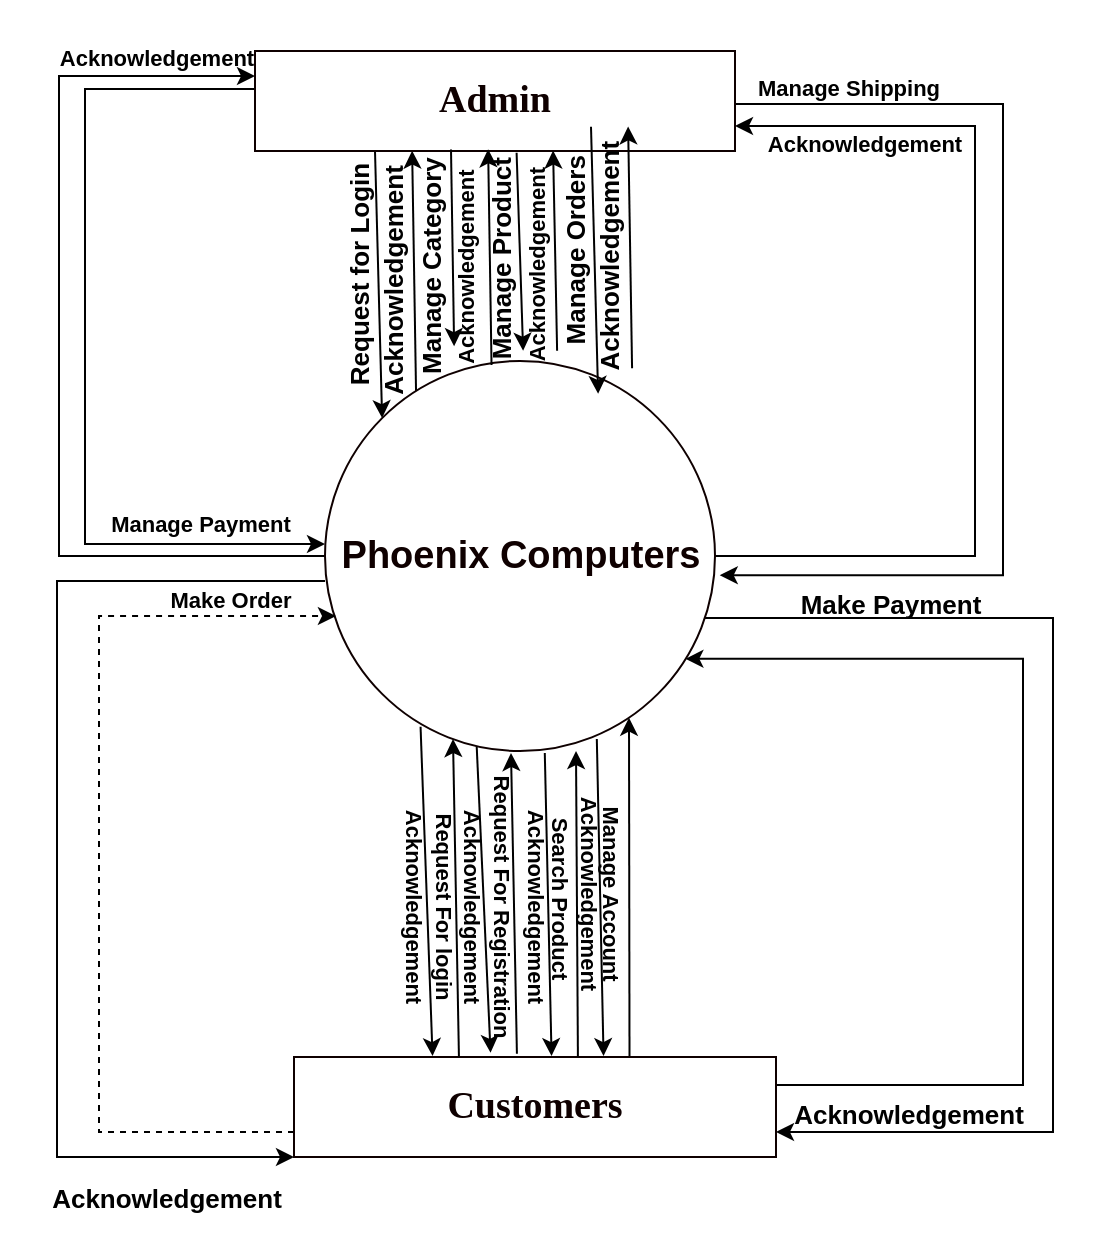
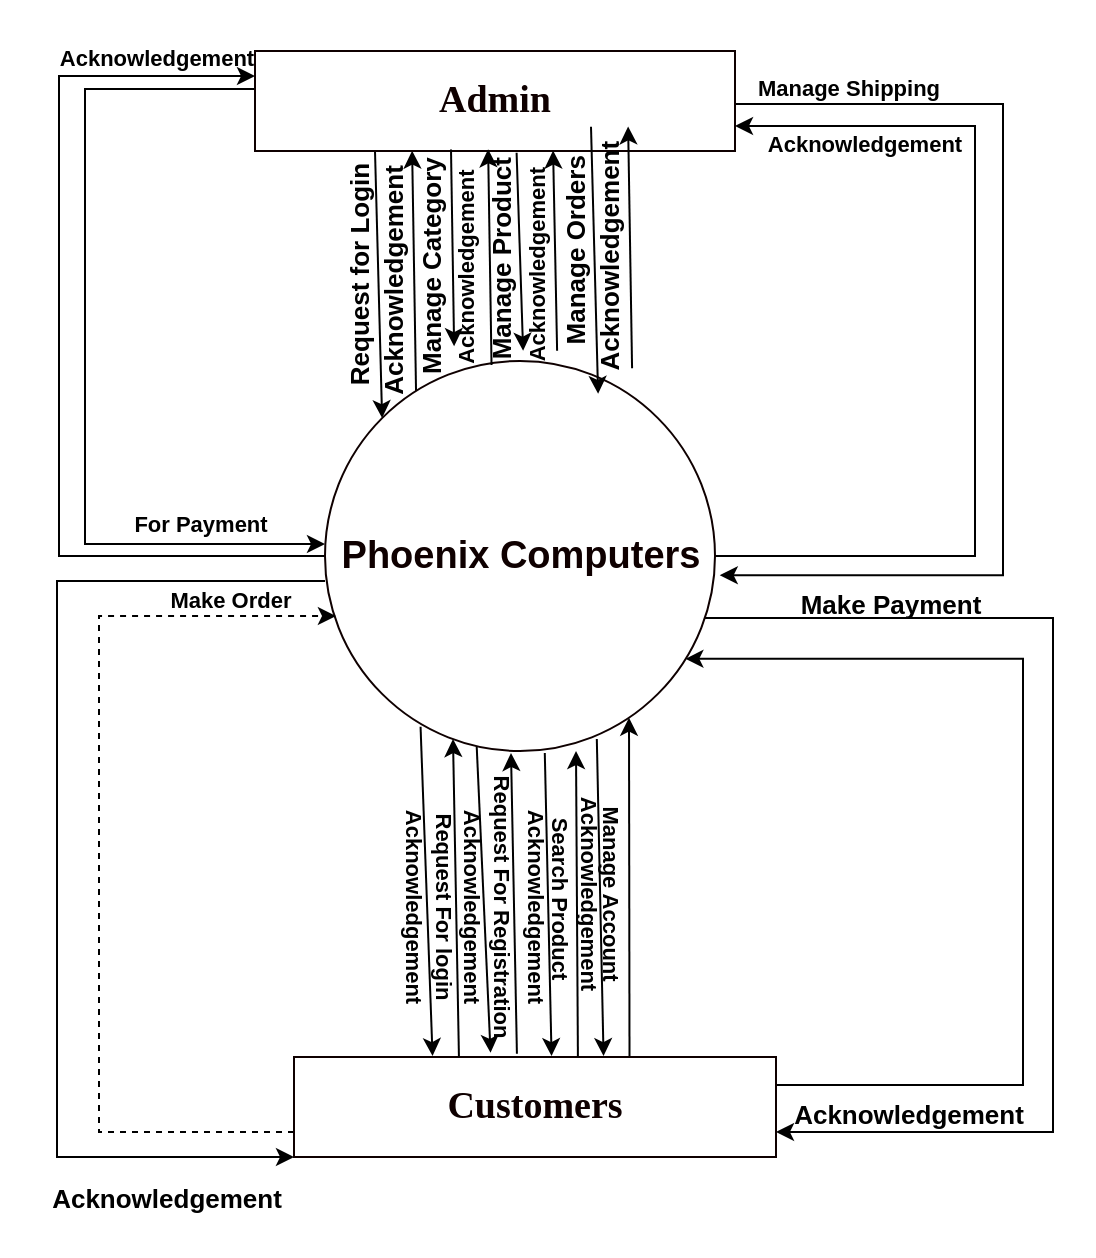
  <mxCell id="0" />
  <mxCell id="1" parent="0" />
  <mxCell id="2" style="edgeStyle=none;rounded=0;html=1;exitX=0.213;exitY=0.081;exitDx=0;exitDy=0;strokeColor=#000000;exitPerimeter=0;" edge="1" parent="1"><mxGeometry relative="1" as="geometry"><mxPoint x="205.565" y="74.861" as="targetPoint" /><mxPoint x="207.535" y="195.795" as="sourcePoint" /></mxGeometry></mxCell>
  <mxCell id="3" style="edgeStyle=elbowEdgeStyle;rounded=0;html=1;exitX=0;exitY=0.5;exitDx=0;exitDy=0;entryX=0;entryY=0.25;entryDx=0;entryDy=0;fontSize=11;fontColor=#000000;strokeColor=#000000;" edge="1" parent="1" target="11"><mxGeometry relative="1" as="geometry"><mxPoint x="178" y="277.5" as="sourcePoint" /><mxPoint x="143" y="37.5" as="targetPoint" /><Array as="points"><mxPoint x="29" y="172" /></Array></mxGeometry></mxCell>
  <mxCell id="4" style="edgeStyle=elbowEdgeStyle;rounded=0;html=1;exitX=1;exitY=0.5;exitDx=0;exitDy=0;entryX=1;entryY=0.75;entryDx=0;entryDy=0;fontSize=11;fontColor=#000000;strokeColor=#000000;" edge="1" parent="1" source="7" target="11"><mxGeometry relative="1" as="geometry"><Array as="points"><mxPoint x="487" y="167" /></Array></mxGeometry></mxCell>
  <mxCell id="5" style="edgeStyle=elbowEdgeStyle;rounded=0;html=1;exitX=0;exitY=0.5;exitDx=0;exitDy=0;entryX=0;entryY=0.75;entryDx=0;entryDy=0;fontSize=11;fontColor=#000000;strokeColor=#000000;" edge="1" parent="1"><mxGeometry relative="1" as="geometry"><mxPoint x="162" y="290" as="sourcePoint" /><mxPoint x="146.5" y="578" as="targetPoint" /><Array as="points"><mxPoint x="28" y="431.5" /></Array></mxGeometry></mxCell>
  <mxCell id="6" style="edgeStyle=elbowEdgeStyle;rounded=0;html=1;exitX=1;exitY=1;exitDx=0;exitDy=0;entryX=1;entryY=0.75;entryDx=0;entryDy=0;fontSize=11;fontColor=#000000;strokeColor=#000000;" edge="1" parent="1" target="15"><mxGeometry relative="1" as="geometry"><mxPoint x="338.443" y="308.443" as="sourcePoint" /><mxPoint x="397.5" y="527.5" as="targetPoint" /><Array as="points"><mxPoint x="526" y="388" /></Array></mxGeometry></mxCell>
  <mxCell id="7" value="&lt;font color=&quot;#0f0000&quot; style=&quot;font-size: 19px&quot;&gt;&lt;b&gt;Phoenix Computers&lt;/b&gt;&lt;/font&gt;" style="shape=ellipse;html=1;whitespace=wrap;aspect=fixed;perimeter=ellipsePerimeter;fillColor=#FFFFFF;strokeColor=#0F0000;rounded=0;" parent="1" vertex="1"><mxGeometry x="162" y="180" width="195" height="195" as="geometry" /></mxCell>
  <mxCell id="8" style="edgeStyle=none;html=1;exitX=0.25;exitY=1;exitDx=0;exitDy=0;entryX=0;entryY=0;entryDx=0;entryDy=0;rounded=0;strokeColor=#000000;" edge="1" parent="1" source="11" target="7"><mxGeometry relative="1" as="geometry" /></mxCell>
  <mxCell id="9" style="edgeStyle=elbowEdgeStyle;rounded=0;html=1;exitX=0;exitY=0.5;exitDx=0;exitDy=0;entryX=0;entryY=0.5;entryDx=0;entryDy=0;fontSize=11;fontColor=#000000;strokeColor=#000000;" edge="1" parent="1"><mxGeometry relative="1" as="geometry"><mxPoint x="127" y="44" as="sourcePoint" /><mxPoint x="162" y="271.5" as="targetPoint" /><Array as="points"><mxPoint x="42" y="160" /></Array></mxGeometry></mxCell>
  <mxCell id="10" style="edgeStyle=elbowEdgeStyle;rounded=0;html=1;exitX=1;exitY=0.25;exitDx=0;exitDy=0;fontSize=11;fontColor=#000000;strokeColor=#000000;" edge="1" parent="1"><mxGeometry relative="1" as="geometry"><mxPoint x="359.371" y="287.111" as="targetPoint" /><mxPoint x="367" y="51.5" as="sourcePoint" /><Array as="points"><mxPoint x="501" y="172" /></Array></mxGeometry></mxCell>
  <mxCell id="11" value="&lt;b&gt;Admin&lt;/b&gt;" style="html=1;dashed=0;whitespace=wrap;fontFamily=Times New Roman;fontSize=19;fontColor=#0F0000;strokeColor=#0F0000;fillColor=#FFFFFF;rotation=0;rounded=0;" parent="1" vertex="1"><mxGeometry x="127" y="25" width="240" height="50" as="geometry" /></mxCell>
  <mxCell id="12" style="edgeStyle=elbowEdgeStyle;rounded=0;html=1;exitX=0.75;exitY=0;exitDx=0;exitDy=0;fontSize=11;fontColor=#000000;strokeColor=#000000;" edge="1" parent="1" target="7"><mxGeometry relative="1" as="geometry"><mxPoint x="314.25" y="528" as="sourcePoint" /><mxPoint x="312.655" y="372.855" as="targetPoint" /></mxGeometry></mxCell>
  <mxCell id="13" style="edgeStyle=elbowEdgeStyle;rounded=0;html=1;exitX=0;exitY=0.75;exitDx=0;exitDy=0;entryX=0.028;entryY=0.654;entryDx=0;entryDy=0;entryPerimeter=0;fontSize=11;fontColor=#000000;strokeColor=#000000;dashed=1;" edge="1" parent="1" source="15" target="7"><mxGeometry relative="1" as="geometry"><Array as="points"><mxPoint x="49" y="430" /></Array></mxGeometry></mxCell>
  <mxCell id="14" style="edgeStyle=elbowEdgeStyle;rounded=0;html=1;exitX=1;exitY=0.5;exitDx=0;exitDy=0;entryX=0.924;entryY=0.82;entryDx=0;entryDy=0;entryPerimeter=0;fontSize=11;fontColor=#000000;strokeColor=#000000;" edge="1" parent="1"><mxGeometry relative="1" as="geometry"><mxPoint x="387.5" y="542" as="sourcePoint" /><mxPoint x="342.18" y="328.9" as="targetPoint" /><Array as="points"><mxPoint x="511" y="426" /></Array></mxGeometry></mxCell>
  <mxCell id="15" value="&lt;b&gt;Customers&lt;/b&gt;" style="html=1;dashed=0;whitespace=wrap;fontFamily=Times New Roman;fontSize=19;fontColor=#0F0000;strokeColor=#0F0000;fillColor=#FFFFFF;rotation=0;rounded=0;" parent="1" vertex="1"><mxGeometry x="146.5" y="528" width="241" height="50" as="geometry" /></mxCell>
  <mxCell id="16" value="&lt;b&gt;&lt;font style=&quot;font-size: 13px&quot; color=&quot;#000000&quot;&gt;Request for Login&lt;/font&gt;&lt;/b&gt;" style="text;html=1;align=center;verticalAlign=middle;resizable=0;points=[];autosize=1;strokeColor=none;fillColor=none;rotation=-90;" vertex="1" parent="1"><mxGeometry x="119" y="129" width="121" height="18" as="geometry" /></mxCell>
  <mxCell id="17" value="&lt;b&gt;Acknowledgement&lt;/b&gt;" style="text;html=1;align=center;verticalAlign=middle;resizable=0;points=[];autosize=1;strokeColor=none;fillColor=none;fontSize=13;fontColor=#000000;rotation=270;" vertex="1" parent="1"><mxGeometry x="134" y="131" width="125" height="20" as="geometry" /></mxCell>
  <mxCell id="18" style="edgeStyle=none;rounded=0;html=1;exitX=0.427;exitY=0.01;exitDx=0;exitDy=0;strokeColor=#000000;exitPerimeter=0;" edge="1" parent="1" source="7"><mxGeometry relative="1" as="geometry"><mxPoint x="243.565" y="74.151" as="targetPoint" /><mxPoint x="245.535" y="195.085" as="sourcePoint" /></mxGeometry></mxCell>
  <mxCell id="19" style="edgeStyle=none;html=1;exitX=0.25;exitY=1;exitDx=0;exitDy=0;entryX=0.142;entryY=0.203;entryDx=0;entryDy=0;rounded=0;strokeColor=#000000;entryPerimeter=0;" edge="1" parent="1" target="21"><mxGeometry relative="1" as="geometry"><mxPoint x="225" y="74.29" as="sourcePoint" /><mxPoint x="228.557" y="207.847" as="targetPoint" /></mxGeometry></mxCell>
  <mxCell id="20" value="&lt;b&gt;&lt;font style=&quot;font-size: 13px&quot; color=&quot;#000000&quot;&gt;Manage Category&lt;br&gt;&lt;/font&gt;&lt;/b&gt;" style="text;html=1;align=center;verticalAlign=middle;resizable=0;points=[];autosize=1;strokeColor=none;fillColor=none;rotation=-90;" vertex="1" parent="1"><mxGeometry x="157" y="124.29" width="118" height="18" as="geometry" /></mxCell>
  <mxCell id="21" value="&lt;b&gt;&lt;font style=&quot;font-size: 11px&quot;&gt;Acknowledgement&lt;/font&gt;&lt;/b&gt;" style="text;html=1;align=center;verticalAlign=middle;resizable=0;points=[];autosize=1;strokeColor=none;fillColor=none;fontSize=13;fontColor=#000000;rotation=270;" vertex="1" parent="1"><mxGeometry x="179" y="124.29" width="107" height="20" as="geometry" /></mxCell>
  <mxCell id="22" style="edgeStyle=none;rounded=0;html=1;exitX=0.105;exitY=1.053;exitDx=0;exitDy=0;strokeColor=#000000;exitPerimeter=0;entryX=0.621;entryY=0.996;entryDx=0;entryDy=0;entryPerimeter=0;" edge="1" parent="1" source="25" target="11"><mxGeometry relative="1" as="geometry"><mxPoint x="276.065" y="66.441" as="targetPoint" /><mxPoint x="278.035" y="187.375" as="sourcePoint" /></mxGeometry></mxCell>
  <mxCell id="23" style="edgeStyle=none;html=1;exitX=0.545;exitY=1.017;exitDx=0;exitDy=0;entryX=0.105;entryY=0.203;entryDx=0;entryDy=0;rounded=0;strokeColor=#000000;entryPerimeter=0;exitPerimeter=0;" edge="1" parent="1" source="11" target="25"><mxGeometry relative="1" as="geometry"><mxPoint x="257.5" y="66.58" as="sourcePoint" /><mxPoint x="261.057" y="200.137" as="targetPoint" /></mxGeometry></mxCell>
  <mxCell id="24" value="&lt;b&gt;&lt;font style=&quot;font-size: 13px&quot; color=&quot;#000000&quot;&gt;Manage Product&lt;/font&gt;&lt;/b&gt;" style="text;html=1;align=center;verticalAlign=middle;resizable=0;points=[];autosize=1;strokeColor=none;fillColor=none;rotation=-90;" vertex="1" parent="1"><mxGeometry x="194.5" y="120.58" width="111" height="18" as="geometry" /></mxCell>
  <mxCell id="25" value="&lt;b&gt;&lt;font style=&quot;font-size: 11px&quot;&gt;Acknowledgement&lt;/font&gt;&lt;/b&gt;" style="text;html=1;align=center;verticalAlign=middle;resizable=0;points=[];autosize=1;strokeColor=none;fillColor=none;fontSize=13;fontColor=#000000;rotation=270;" vertex="1" parent="1"><mxGeometry x="213.5" y="122.58" width="107" height="20" as="geometry" /></mxCell>
  <mxCell id="26" style="edgeStyle=none;rounded=0;html=1;exitX=0.213;exitY=0.081;exitDx=0;exitDy=0;strokeColor=#000000;exitPerimeter=0;" edge="1" parent="1"><mxGeometry relative="1" as="geometry"><mxPoint x="313.565" y="62.731" as="targetPoint" /><mxPoint x="315.535" y="183.665" as="sourcePoint" /></mxGeometry></mxCell>
  <mxCell id="27" style="edgeStyle=none;html=1;exitX=0.25;exitY=1;exitDx=0;exitDy=0;entryX=0;entryY=0;entryDx=0;entryDy=0;rounded=0;strokeColor=#000000;" edge="1" parent="1"><mxGeometry relative="1" as="geometry"><mxPoint x="295" y="62.87" as="sourcePoint" /><mxPoint x="298.557" y="196.427" as="targetPoint" /></mxGeometry></mxCell>
  <mxCell id="28" value="&lt;b&gt;&lt;font style=&quot;font-size: 13px&quot; color=&quot;#000000&quot;&gt;Manage Orders&lt;/font&gt;&lt;/b&gt;" style="text;html=1;align=center;verticalAlign=middle;resizable=0;points=[];autosize=1;strokeColor=none;fillColor=none;rotation=-90;" vertex="1" parent="1"><mxGeometry x="235" y="116.87" width="105" height="18" as="geometry" /></mxCell>
  <mxCell id="29" value="&lt;b&gt;Acknowledgement&lt;/b&gt;" style="text;html=1;align=center;verticalAlign=middle;resizable=0;points=[];autosize=1;strokeColor=none;fillColor=none;fontSize=13;fontColor=#000000;rotation=270;" vertex="1" parent="1"><mxGeometry x="242" y="118.87" width="125" height="20" as="geometry" /></mxCell>
- <mxCell id="30" value="&lt;b&gt;Manage Payment&lt;/b&gt;" style="text;html=1;align=center;verticalAlign=middle;resizable=0;points=[];autosize=1;strokeColor=none;fillColor=none;fontSize=11;fontColor=#000000;" vertex="1" parent="1"><mxGeometry x="50" y="253" width="100" height="17" as="geometry" /></mxCell>
+ <mxCell id="30" value="&lt;b&gt;For Payment&lt;/b&gt;" style="text;html=1;align=center;verticalAlign=middle;resizable=0;points=[];autosize=1;strokeColor=none;fillColor=none;fontSize=11;fontColor=#000000;" vertex="1" parent="1"><mxGeometry x="50" y="253" width="100" height="17" as="geometry" /></mxCell>
  <mxCell id="31" value="&lt;b&gt;Acknowledgement&lt;/b&gt;" style="text;html=1;align=center;verticalAlign=middle;resizable=0;points=[];autosize=1;strokeColor=none;fillColor=none;fontSize=11;fontColor=#000000;" vertex="1" parent="1"><mxGeometry x="24" y="20" width="107" height="17" as="geometry" /></mxCell>
  <mxCell id="32" value="&lt;b&gt;Manage Shipping&lt;/b&gt;" style="text;html=1;align=center;verticalAlign=middle;resizable=0;points=[];autosize=1;strokeColor=none;fillColor=none;fontSize=11;fontColor=#000000;" vertex="1" parent="1"><mxGeometry x="373" y="35" width="101" height="17" as="geometry" /></mxCell>
  <mxCell id="33" value="&lt;b&gt;Acknowledgement&lt;/b&gt;" style="text;html=1;align=center;verticalAlign=middle;resizable=0;points=[];autosize=1;strokeColor=none;fillColor=none;fontSize=11;fontColor=#000000;" vertex="1" parent="1"><mxGeometry x="378" y="63" width="107" height="17" as="geometry" /></mxCell>
  <mxCell id="34" style="edgeStyle=none;rounded=0;html=1;exitX=0.213;exitY=0.081;exitDx=0;exitDy=0;strokeColor=#000000;exitPerimeter=0;" edge="1" parent="1"><mxGeometry relative="1" as="geometry"><mxPoint x="226" y="369" as="targetPoint" /><mxPoint x="228.965" y="528.005" as="sourcePoint" /></mxGeometry></mxCell>
  <mxCell id="35" style="edgeStyle=none;html=1;exitX=0.245;exitY=0.938;exitDx=0;exitDy=0;entryX=0;entryY=0;entryDx=0;entryDy=0;rounded=0;strokeColor=#000000;exitPerimeter=0;" edge="1" parent="1" source="7"><mxGeometry relative="1" as="geometry"><mxPoint x="211.255" y="342.63" as="sourcePoint" /><mxPoint x="215.777" y="527.557" as="targetPoint" /></mxGeometry></mxCell>
  <mxCell id="36" value="&lt;b&gt;Request For login&lt;/b&gt;" style="text;html=1;align=center;verticalAlign=middle;resizable=0;points=[];autosize=1;strokeColor=none;fillColor=none;fontSize=11;fontColor=#000000;rotation=90;" vertex="1" parent="1"><mxGeometry x="171" y="444" width="103" height="17" as="geometry" /></mxCell>
  <mxCell id="37" value="&lt;b&gt;Acknowledgement&lt;/b&gt;" style="text;html=1;align=center;verticalAlign=middle;resizable=0;points=[];autosize=1;strokeColor=none;fillColor=none;fontSize=11;fontColor=#000000;rotation=90;" vertex="1" parent="1"><mxGeometry x="154" y="444" width="107" height="17" as="geometry" /></mxCell>
  <mxCell id="38" style="edgeStyle=none;rounded=0;html=1;exitX=0.213;exitY=0.081;exitDx=0;exitDy=0;strokeColor=#000000;exitPerimeter=0;" edge="1" parent="1"><mxGeometry relative="1" as="geometry"><mxPoint x="255" y="376" as="targetPoint" /><mxPoint x="257.965" y="526.375" as="sourcePoint" /></mxGeometry></mxCell>
  <mxCell id="39" style="edgeStyle=none;html=1;exitX=0.389;exitY=0.989;exitDx=0;exitDy=0;entryX=0;entryY=0;entryDx=0;entryDy=0;rounded=0;strokeColor=#000000;exitPerimeter=0;" edge="1" parent="1" source="7"><mxGeometry relative="1" as="geometry"><mxPoint x="240.115" y="363.885" as="sourcePoint" /><mxPoint x="244.777" y="525.927" as="targetPoint" /></mxGeometry></mxCell>
  <mxCell id="40" value="&lt;b&gt;Request For Registration&lt;/b&gt;" style="text;html=1;align=center;verticalAlign=middle;resizable=0;points=[];autosize=1;strokeColor=none;fillColor=none;fontSize=11;fontColor=#000000;rotation=90;" vertex="1" parent="1"><mxGeometry x="181" y="444" width="141" height="17" as="geometry" /></mxCell>
  <mxCell id="41" value="&lt;b&gt;Acknowledgement&lt;/b&gt;" style="text;html=1;align=center;verticalAlign=middle;resizable=0;points=[];autosize=1;strokeColor=none;fillColor=none;fontSize=11;fontColor=#000000;rotation=90;" vertex="1" parent="1"><mxGeometry x="183" y="444" width="107" height="17" as="geometry" /></mxCell>
  <mxCell id="42" style="edgeStyle=none;rounded=0;html=1;exitX=0.213;exitY=0.081;exitDx=0;exitDy=0;strokeColor=#000000;exitPerimeter=0;entryX=0.5;entryY=1;entryDx=0;entryDy=0;" edge="1" parent="1"><mxGeometry relative="1" as="geometry"><mxPoint x="287.5" y="375" as="targetPoint" /><mxPoint x="288.465" y="528.005" as="sourcePoint" /></mxGeometry></mxCell>
  <mxCell id="43" style="edgeStyle=none;html=1;exitX=0.42;exitY=1.005;exitDx=0;exitDy=0;entryX=0;entryY=0;entryDx=0;entryDy=0;rounded=0;strokeColor=#000000;exitPerimeter=0;" edge="1" parent="1"><mxGeometry relative="1" as="geometry"><mxPoint x="271.9" y="375.975" as="sourcePoint" /><mxPoint x="275.277" y="527.557" as="targetPoint" /></mxGeometry></mxCell>
  <mxCell id="44" value="&lt;b&gt;Search Product&lt;/b&gt;" style="text;html=1;align=center;verticalAlign=middle;resizable=0;points=[];autosize=1;strokeColor=none;fillColor=none;fontSize=11;fontColor=#000000;rotation=90;" vertex="1" parent="1"><mxGeometry x="235" y="440" width="91" height="17" as="geometry" /></mxCell>
  <mxCell id="45" value="&lt;b&gt;Acknowledgement&lt;/b&gt;" style="text;html=1;align=center;verticalAlign=middle;resizable=0;points=[];autosize=1;strokeColor=none;fillColor=none;fontSize=11;fontColor=#000000;rotation=90;" vertex="1" parent="1"><mxGeometry x="215" y="444" width="107" height="17" as="geometry" /></mxCell>
  <mxCell id="46" style="edgeStyle=none;html=1;exitX=0.697;exitY=0.969;exitDx=0;exitDy=0;entryX=0;entryY=0;entryDx=0;entryDy=0;rounded=0;strokeColor=#000000;exitPerimeter=0;" edge="1" parent="1" source="7"><mxGeometry relative="1" as="geometry"><mxPoint x="298.42" y="375.195" as="sourcePoint" /><mxPoint x="301.277" y="527.557" as="targetPoint" /></mxGeometry></mxCell>
  <mxCell id="47" value="&lt;b&gt;Acknowledgement&lt;/b&gt;" style="text;html=1;align=center;verticalAlign=middle;resizable=0;points=[];autosize=1;strokeColor=none;fillColor=none;fontSize=11;fontColor=#000000;rotation=90;glass=1;" vertex="1" parent="1"><mxGeometry x="241.5" y="438" width="107" height="17" as="geometry" /></mxCell>
  <mxCell id="48" value="&lt;b&gt;Manage Account&lt;/b&gt;" style="text;html=1;align=center;verticalAlign=middle;resizable=0;points=[];autosize=1;strokeColor=none;fillColor=none;fontSize=11;fontColor=#000000;rotation=90;" vertex="1" parent="1"><mxGeometry x="257" y="438" width="98" height="17" as="geometry" /></mxCell>
  <mxCell id="49" value="&lt;b&gt;Make Order&lt;/b&gt;" style="text;html=1;align=center;verticalAlign=middle;resizable=0;points=[];autosize=1;strokeColor=none;fillColor=none;fontSize=11;fontColor=#000000;" vertex="1" parent="1"><mxGeometry x="79" y="291" width="71" height="17" as="geometry" /></mxCell>
  <mxCell id="50" value="&lt;b&gt;&lt;font style=&quot;font-size: 13px&quot;&gt;Acknowledgement&lt;/font&gt;&lt;/b&gt;" style="text;html=1;align=center;verticalAlign=middle;resizable=0;points=[];autosize=1;strokeColor=none;fillColor=none;fontSize=11;fontColor=#000000;" vertex="1" parent="1"><mxGeometry x="20" y="590" width="125" height="17" as="geometry" /></mxCell>
  <mxCell id="51" value="&lt;b&gt;Make Payment&lt;/b&gt;" style="text;html=1;align=center;verticalAlign=middle;resizable=0;points=[];autosize=1;strokeColor=none;fillColor=none;fontSize=13;fontColor=#000000;" vertex="1" parent="1"><mxGeometry x="395" y="292" width="100" height="20" as="geometry" /></mxCell>
  <mxCell id="52" value="&lt;b&gt;Acknowledgement&lt;/b&gt;" style="text;html=1;align=center;verticalAlign=middle;resizable=0;points=[];autosize=1;strokeColor=none;fillColor=none;fontSize=13;fontColor=#000000;" vertex="1" parent="1"><mxGeometry x="391" y="547" width="125" height="20" as="geometry" /></mxCell>
